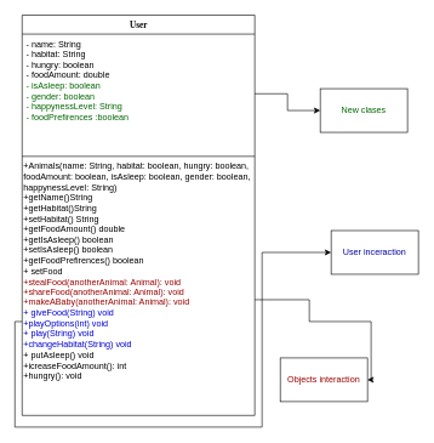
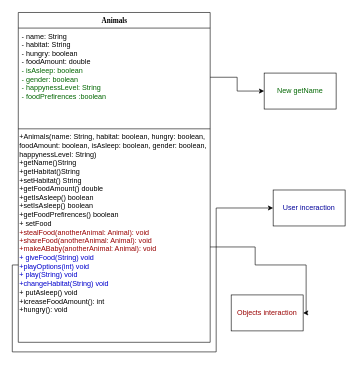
  <mxCell id="0" />
  <mxCell id="1" parent="0" />
- <mxCell id="2" value="User" style="swimlane;html=1;fontStyle=1;align=center;verticalAlign=top;childLayout=stackLayout;horizontal=1;startSize=26;horizontalStack=0;resizeParent=1;resizeLast=0;collapsible=1;marginBottom=0;swimlaneFillColor=#ffffff;rounded=0;shadow=0;comic=0;labelBackgroundColor=none;strokeWidth=1;fillColor=none;fontFamily=Verdana;fontSize=12" parent="1" vertex="1"><mxGeometry x="30" y="20" width="320" height="550" as="geometry" /></mxCell>
+ <mxCell id="2" value="Animals" style="swimlane;html=1;fontStyle=1;align=center;verticalAlign=top;childLayout=stackLayout;horizontal=1;startSize=26;horizontalStack=0;resizeParent=1;resizeLast=0;collapsible=1;marginBottom=0;swimlaneFillColor=#ffffff;rounded=0;shadow=0;comic=0;labelBackgroundColor=none;strokeWidth=1;fillColor=none;fontFamily=Verdana;fontSize=12" parent="1" vertex="1"><mxGeometry x="30" y="20" width="320" height="550" as="geometry" /></mxCell>
  <mxCell id="3" value="&lt;div&gt;- name: String&lt;/div&gt;&lt;div&gt;- habitat: String&lt;/div&gt;&lt;div&gt;- hungry: boolean&lt;/div&gt;&lt;div&gt;- foodAmount: double&lt;/div&gt;&lt;div&gt;&lt;font color=&quot;#006600&quot;&gt;- isAsleep: boolean&lt;/font&gt;&lt;/div&gt;&lt;div&gt;&lt;font color=&quot;#006600&quot;&gt;- gender: boolean&lt;/font&gt;&lt;/div&gt;&lt;div&gt;&lt;font color=&quot;#006600&quot;&gt;- happynessLevel: String&lt;/font&gt;&lt;/div&gt;&lt;div&gt;&lt;font color=&quot;#006600&quot;&gt;- foodPrefirences :boolean&lt;/font&gt;&lt;br&gt;&lt;/div&gt;&lt;div&gt;&lt;br&gt;&lt;/div&gt;&lt;div&gt;&lt;br&gt;&lt;/div&gt;&lt;div&gt;&lt;br&gt;&lt;/div&gt;" style="text;html=1;strokeColor=none;fillColor=none;align=left;verticalAlign=top;spacingLeft=4;spacingRight=4;whiteSpace=wrap;overflow=hidden;rotatable=0;points=[[0,0.5],[1,0.5]];portConstraint=eastwest;" parent="2" vertex="1"><mxGeometry y="26" width="320" height="164" as="geometry" /></mxCell>
  <mxCell id="4" value="" style="line;html=1;strokeWidth=1;fillColor=none;align=left;verticalAlign=middle;spacingTop=-1;spacingLeft=3;spacingRight=3;rotatable=0;labelPosition=right;points=[];portConstraint=eastwest;" parent="2" vertex="1"><mxGeometry y="190" width="320" height="8" as="geometry" /></mxCell>
  <mxCell id="5" value="&lt;div&gt;+Animals(name: String, habitat: boolean, hungry: boolean, foodAmount: boolean, isAsleep: boolean, gender: boolean, happynessLevel: String)&lt;/div&gt;&lt;div&gt;+getName()String&lt;/div&gt;&lt;div&gt;+getHabitat()String&lt;/div&gt;&lt;div&gt;+setHabitat() String&lt;/div&gt;&lt;div&gt;+getFoodAmount() double&lt;/div&gt;&lt;div&gt;+getIsAsleep() boolean&lt;/div&gt;&lt;div&gt;+setIsAsleep() boolean&lt;/div&gt;&lt;div&gt;+getFoodPrefirences() boolean&lt;/div&gt;&lt;div&gt;+ setFood&lt;br&gt;&lt;/div&gt;&lt;div&gt;&lt;font color=&quot;#990000&quot;&gt;+stealFood(anotherAnimal: Animal): void&lt;br&gt;&lt;/font&gt;&lt;/div&gt;&lt;div&gt;&lt;font color=&quot;#990000&quot;&gt;+shareFood(anotherAnimal: Animal): void&lt;/font&gt;&lt;/div&gt;&lt;div&gt;&lt;font color=&quot;#990000&quot;&gt;+makeABaby(anotherAnimal: Animal): void&lt;/font&gt;&lt;/div&gt;&lt;div&gt;&lt;font color=&quot;#0000CC&quot;&gt;+ giveFood(String) void &lt;br&gt;&lt;/font&gt;&lt;/div&gt;&lt;div&gt;&lt;font color=&quot;#0000CC&quot;&gt;+playOptions(int) void&lt;br&gt;&lt;/font&gt;&lt;/div&gt;&lt;div&gt;&lt;font color=&quot;#0000CC&quot;&gt;+ play(String) void&lt;/font&gt;&lt;/div&gt;&lt;div&gt;&lt;font color=&quot;#0000CC&quot;&gt;+changeHabitat(String) void&lt;/font&gt;&lt;/div&gt;&lt;div&gt;+ putAsleep() void&lt;/div&gt;&lt;div&gt;+icreaseFoodAmount(): int&lt;/div&gt;&lt;div&gt;+hungry(): void&lt;/div&gt;&lt;div&gt;&lt;br&gt;&lt;/div&gt;" style="text;html=1;strokeColor=none;fillColor=none;align=left;verticalAlign=middle;whiteSpace=wrap;rounded=0;" vertex="1" parent="2"><mxGeometry y="198" width="320" height="322" as="geometry" /></mxCell>
  <mxCell id="6" style="edgeStyle=orthogonalEdgeStyle;rounded=0;orthogonalLoop=1;jettySize=auto;html=1;" edge="1" parent="1" target="9"><mxGeometry relative="1" as="geometry"><mxPoint x="500" y="441" as="targetPoint" /><mxPoint x="350" y="411" as="sourcePoint" /><Array as="points"><mxPoint x="425" y="411" /><mxPoint x="425" y="441" /><mxPoint x="510" y="441" /></Array></mxGeometry></mxCell>
  <mxCell id="7" style="edgeStyle=orthogonalEdgeStyle;rounded=0;orthogonalLoop=1;jettySize=auto;html=1;" edge="1" parent="1" source="5" target="8"><mxGeometry relative="1" as="geometry"><mxPoint x="360" y="641" as="targetPoint" /><Array as="points"><mxPoint x="20" y="441" /><mxPoint x="20" y="586" /><mxPoint x="360" y="586" /></Array></mxGeometry></mxCell>
  <mxCell id="8" value="&lt;font color=&quot;#000099&quot;&gt;User inceraction&lt;/font&gt;" style="rounded=0;whiteSpace=wrap;html=1;" vertex="1" parent="1"><mxGeometry x="455" y="316" width="120" height="60" as="geometry" /></mxCell>
  <mxCell id="9" value="&lt;font color=&quot;#990000&quot;&gt;Objects interaction&lt;/font&gt;" style="rounded=0;whiteSpace=wrap;html=1;" vertex="1" parent="1"><mxGeometry x="385" y="491" width="120" height="60" as="geometry" /></mxCell>
  <mxCell id="10" style="edgeStyle=orthogonalEdgeStyle;rounded=0;orthogonalLoop=1;jettySize=auto;html=1;exitX=1;exitY=0.5;exitDx=0;exitDy=0;" edge="1" parent="1" source="3" target="11"><mxGeometry relative="1" as="geometry"><mxPoint x="410" y="201" as="targetPoint" /></mxGeometry></mxCell>
- <mxCell id="11" value="&lt;font color=&quot;#006600&quot;&gt;New clases&lt;/font&gt;" style="rounded=0;whiteSpace=wrap;html=1;" vertex="1" parent="1"><mxGeometry x="440" y="121" width="120" height="60" as="geometry" /></mxCell>
+ <mxCell id="11" value="&lt;font color=&quot;#006600&quot;&gt;New getName&lt;/font&gt;" style="rounded=0;whiteSpace=wrap;html=1;" vertex="1" parent="1"><mxGeometry x="440" y="121" width="120" height="60" as="geometry" /></mxCell>
